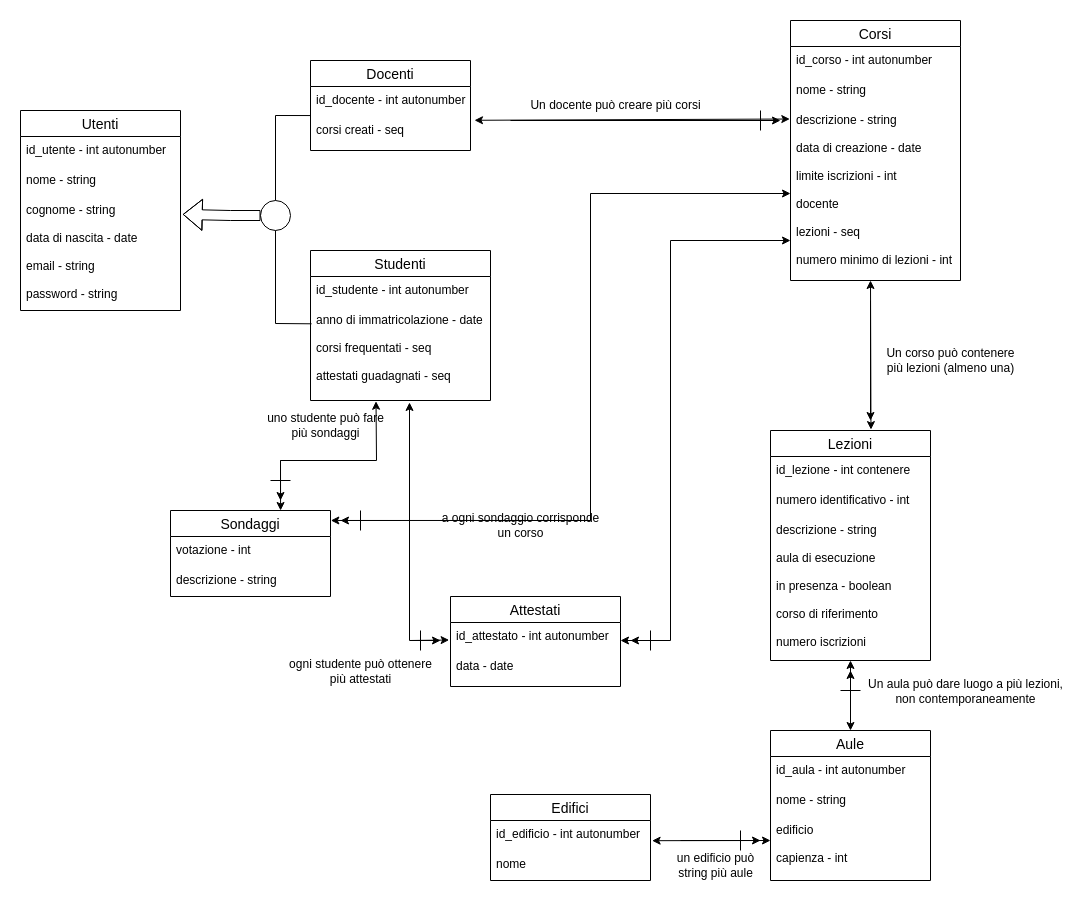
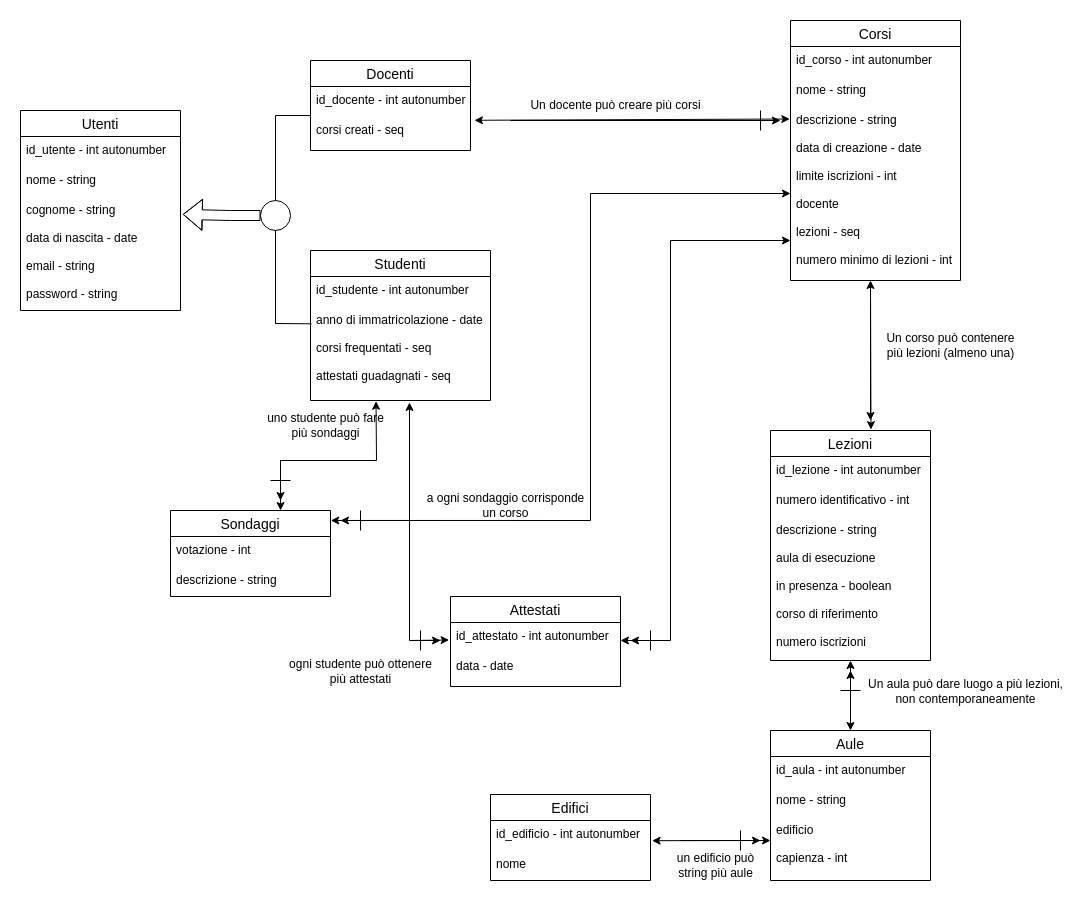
  <mxCell id="0" />
  <mxCell id="1" parent="0" />
  <mxCell id="2" value="Docenti" style="swimlane;fontStyle=0;childLayout=stackLayout;horizontal=1;startSize=26;horizontalStack=0;resizeParent=1;resizeParentMax=0;resizeLast=0;collapsible=1;marginBottom=0;align=center;fontSize=14;" vertex="1" parent="1"><mxGeometry x="310" y="60" width="160" height="90" as="geometry" /></mxCell>
  <mxCell id="3" value="id_docente - int autonumber&#10;" style="text;strokeColor=none;fillColor=none;spacingLeft=4;spacingRight=4;overflow=hidden;rotatable=0;points=[[0,0.5],[1,0.5]];portConstraint=eastwest;fontSize=12;" vertex="1" parent="2"><mxGeometry y="26" width="160" height="30" as="geometry" /></mxCell>
  <mxCell id="4" value="corsi creati - seq&#10;&#10;" style="text;strokeColor=none;fillColor=none;spacingLeft=4;spacingRight=4;overflow=hidden;rotatable=0;points=[[0,0.5],[1,0.5]];portConstraint=eastwest;fontSize=12;" vertex="1" parent="2"><mxGeometry y="56" width="160" height="34" as="geometry" /></mxCell>
  <mxCell id="5" value="Studenti" style="swimlane;fontStyle=0;childLayout=stackLayout;horizontal=1;startSize=26;horizontalStack=0;resizeParent=1;resizeParentMax=0;resizeLast=0;collapsible=1;marginBottom=0;align=center;fontSize=14;" vertex="1" parent="1"><mxGeometry x="310" y="250" width="180" height="150" as="geometry" /></mxCell>
  <mxCell id="6" value="id_studente - int autonumber" style="text;strokeColor=none;fillColor=none;spacingLeft=4;spacingRight=4;overflow=hidden;rotatable=0;points=[[0,0.5],[1,0.5]];portConstraint=eastwest;fontSize=12;" vertex="1" parent="5"><mxGeometry y="26" width="180" height="30" as="geometry" /></mxCell>
  <mxCell id="7" value="anno di immatricolazione - date&#10;&#10;corsi frequentati - seq&#10;&#10;attestati guadagnati - seq" style="text;strokeColor=none;fillColor=none;spacingLeft=4;spacingRight=4;overflow=hidden;rotatable=0;points=[[0,0.5],[1,0.5]];portConstraint=eastwest;fontSize=12;" vertex="1" parent="5"><mxGeometry y="56" width="180" height="94" as="geometry" /></mxCell>
  <mxCell id="8" value="Corsi" style="swimlane;fontStyle=0;childLayout=stackLayout;horizontal=1;startSize=26;horizontalStack=0;resizeParent=1;resizeParentMax=0;resizeLast=0;collapsible=1;marginBottom=0;align=center;fontSize=14;" vertex="1" parent="1"><mxGeometry x="790" y="20" width="170" height="260" as="geometry" /></mxCell>
  <mxCell id="9" value="id_corso - int autonumber" style="text;strokeColor=none;fillColor=none;spacingLeft=4;spacingRight=4;overflow=hidden;rotatable=0;points=[[0,0.5],[1,0.5]];portConstraint=eastwest;fontSize=12;" vertex="1" parent="8"><mxGeometry y="26" width="170" height="30" as="geometry" /></mxCell>
  <mxCell id="10" value="nome - string" style="text;strokeColor=none;fillColor=none;spacingLeft=4;spacingRight=4;overflow=hidden;rotatable=0;points=[[0,0.5],[1,0.5]];portConstraint=eastwest;fontSize=12;" vertex="1" parent="8"><mxGeometry y="56" width="170" height="30" as="geometry" /></mxCell>
  <mxCell id="11" value="descrizione - string&#10;&#10;data di creazione - date&#10;&#10;limite iscrizioni - int&#10;&#10;docente&#10;&#10;lezioni - seq&#10;&#10;numero minimo di lezioni - int" style="text;strokeColor=none;fillColor=none;spacingLeft=4;spacingRight=4;overflow=hidden;rotatable=0;points=[[0,0.5],[1,0.5]];portConstraint=eastwest;fontSize=12;" vertex="1" parent="8"><mxGeometry y="86" width="170" height="174" as="geometry" /></mxCell>
  <mxCell id="12" value="Lezioni" style="swimlane;fontStyle=0;childLayout=stackLayout;horizontal=1;startSize=26;horizontalStack=0;resizeParent=1;resizeParentMax=0;resizeLast=0;collapsible=1;marginBottom=0;align=center;fontSize=14;" vertex="1" parent="1"><mxGeometry x="770" y="430" width="160" height="230" as="geometry" /></mxCell>
- <mxCell id="13" value="id_lezione - int contenere" style="text;strokeColor=none;fillColor=none;spacingLeft=4;spacingRight=4;overflow=hidden;rotatable=0;points=[[0,0.5],[1,0.5]];portConstraint=eastwest;fontSize=12;" vertex="1" parent="12"><mxGeometry y="26" width="160" height="30" as="geometry" /></mxCell>
+ <mxCell id="13" value="id_lezione - int autonumber" style="text;strokeColor=none;fillColor=none;spacingLeft=4;spacingRight=4;overflow=hidden;rotatable=0;points=[[0,0.5],[1,0.5]];portConstraint=eastwest;fontSize=12;" vertex="1" parent="12"><mxGeometry y="26" width="160" height="30" as="geometry" /></mxCell>
  <mxCell id="14" value="numero identificativo - int" style="text;strokeColor=none;fillColor=none;spacingLeft=4;spacingRight=4;overflow=hidden;rotatable=0;points=[[0,0.5],[1,0.5]];portConstraint=eastwest;fontSize=12;" vertex="1" parent="12"><mxGeometry y="56" width="160" height="30" as="geometry" /></mxCell>
  <mxCell id="15" value="descrizione - string&#10;&#10;aula di esecuzione&#10;&#10;in presenza - boolean&#10;&#10;corso di riferimento&#10;&#10;numero iscrizioni" style="text;strokeColor=none;fillColor=none;spacingLeft=4;spacingRight=4;overflow=hidden;rotatable=0;points=[[0,0.5],[1,0.5]];portConstraint=eastwest;fontSize=12;" vertex="1" parent="12"><mxGeometry y="86" width="160" height="144" as="geometry" /></mxCell>
  <mxCell id="16" value="Aule" style="swimlane;fontStyle=0;childLayout=stackLayout;horizontal=1;startSize=26;horizontalStack=0;resizeParent=1;resizeParentMax=0;resizeLast=0;collapsible=1;marginBottom=0;align=center;fontSize=14;" vertex="1" parent="1"><mxGeometry x="770" y="730" width="160" height="150" as="geometry" /></mxCell>
  <mxCell id="17" value="id_aula - int autonumber" style="text;strokeColor=none;fillColor=none;spacingLeft=4;spacingRight=4;overflow=hidden;rotatable=0;points=[[0,0.5],[1,0.5]];portConstraint=eastwest;fontSize=12;" vertex="1" parent="16"><mxGeometry y="26" width="160" height="30" as="geometry" /></mxCell>
  <mxCell id="18" value="nome - string" style="text;strokeColor=none;fillColor=none;spacingLeft=4;spacingRight=4;overflow=hidden;rotatable=0;points=[[0,0.5],[1,0.5]];portConstraint=eastwest;fontSize=12;" vertex="1" parent="16"><mxGeometry y="56" width="160" height="30" as="geometry" /></mxCell>
  <mxCell id="19" value="edificio&#10;&#10;capienza - int" style="text;strokeColor=none;fillColor=none;spacingLeft=4;spacingRight=4;overflow=hidden;rotatable=0;points=[[0,0.5],[1,0.5]];portConstraint=eastwest;fontSize=12;" vertex="1" parent="16"><mxGeometry y="86" width="160" height="64" as="geometry" /></mxCell>
  <mxCell id="20" value="Utenti" style="swimlane;fontStyle=0;childLayout=stackLayout;horizontal=1;startSize=26;horizontalStack=0;resizeParent=1;resizeParentMax=0;resizeLast=0;collapsible=1;marginBottom=0;align=center;fontSize=14;" vertex="1" parent="1"><mxGeometry x="20" y="110" width="160" height="200" as="geometry" /></mxCell>
  <mxCell id="21" value="id_utente - int autonumber" style="text;strokeColor=none;fillColor=none;spacingLeft=4;spacingRight=4;overflow=hidden;rotatable=0;points=[[0,0.5],[1,0.5]];portConstraint=eastwest;fontSize=12;" vertex="1" parent="20"><mxGeometry y="26" width="160" height="30" as="geometry" /></mxCell>
  <mxCell id="22" value="nome - string" style="text;strokeColor=none;fillColor=none;spacingLeft=4;spacingRight=4;overflow=hidden;rotatable=0;points=[[0,0.5],[1,0.5]];portConstraint=eastwest;fontSize=12;" vertex="1" parent="20"><mxGeometry y="56" width="160" height="30" as="geometry" /></mxCell>
  <mxCell id="23" value="cognome - string&#10;&#10;data di nascita - date&#10;&#10;email - string&#10;&#10;password - string" style="text;strokeColor=none;fillColor=none;spacingLeft=4;spacingRight=4;overflow=hidden;rotatable=0;points=[[0,0.5],[1,0.5]];portConstraint=eastwest;fontSize=12;" vertex="1" parent="20"><mxGeometry y="86" width="160" height="114" as="geometry" /></mxCell>
  <mxCell id="24" value="" style="ellipse;whiteSpace=wrap;html=1;aspect=fixed;" vertex="1" parent="1"><mxGeometry x="260" y="200" width="30" height="30" as="geometry" /></mxCell>
  <mxCell id="25" value="" style="endArrow=none;html=1;rounded=0;exitX=0.5;exitY=0;exitDx=0;exitDy=0;entryX=0;entryY=-0.028;entryDx=0;entryDy=0;entryPerimeter=0;" edge="1" parent="1" source="24" target="4"><mxGeometry width="50" height="50" relative="1" as="geometry"><mxPoint x="500" y="340" as="sourcePoint" /><mxPoint x="570" y="130" as="targetPoint" /><Array as="points"><mxPoint x="275" y="115" /></Array></mxGeometry></mxCell>
  <mxCell id="26" value="" style="endArrow=none;html=1;rounded=0;exitX=0.5;exitY=1;exitDx=0;exitDy=0;entryX=0.006;entryY=0.184;entryDx=0;entryDy=0;entryPerimeter=0;" edge="1" parent="1" source="24" target="7"><mxGeometry width="50" height="50" relative="1" as="geometry"><mxPoint x="280" y="210" as="sourcePoint" /><mxPoint x="320" y="125.048" as="targetPoint" /><Array as="points"><mxPoint x="275" y="323" /></Array></mxGeometry></mxCell>
  <mxCell id="27" value="" style="shape=flexArrow;endArrow=classic;html=1;rounded=0;entryX=1.014;entryY=0.157;entryDx=0;entryDy=0;entryPerimeter=0;exitX=0;exitY=0.5;exitDx=0;exitDy=0;" edge="1" parent="1" source="24" target="23"><mxGeometry width="50" height="50" relative="1" as="geometry"><mxPoint x="500" y="350" as="sourcePoint" /><mxPoint x="550" y="300" as="targetPoint" /><Array as="points"><mxPoint x="230" y="215" /></Array></mxGeometry></mxCell>
  <mxCell id="28" value="" style="endArrow=classic;startArrow=classic;html=1;rounded=0;entryX=-0.004;entryY=0.072;entryDx=0;entryDy=0;entryPerimeter=0;exitX=1.025;exitY=0.111;exitDx=0;exitDy=0;exitPerimeter=0;" edge="1" parent="1" source="4" target="11"><mxGeometry width="50" height="50" relative="1" as="geometry"><mxPoint x="500" y="320" as="sourcePoint" /><mxPoint x="550" y="270" as="targetPoint" /></mxGeometry></mxCell>
  <mxCell id="29" value="" style="endArrow=classic;html=1;rounded=0;" edge="1" parent="1"><mxGeometry width="50" height="50" relative="1" as="geometry"><mxPoint x="510" y="120" as="sourcePoint" /><mxPoint x="780" y="120" as="targetPoint" /></mxGeometry></mxCell>
  <mxCell id="30" value="Un docente può creare più corsi" style="text;html=1;align=center;verticalAlign=middle;resizable=0;points=[];autosize=1;strokeColor=none;fillColor=none;" vertex="1" parent="1"><mxGeometry x="520" y="95" width="190" height="20" as="geometry" /></mxCell>
  <mxCell id="31" value="" style="endArrow=classic;startArrow=classic;html=1;rounded=0;exitX=0.628;exitY=-0.004;exitDx=0;exitDy=0;exitPerimeter=0;" edge="1" parent="1" source="12"><mxGeometry width="50" height="50" relative="1" as="geometry"><mxPoint x="500" y="350" as="sourcePoint" /><mxPoint x="870" y="280" as="targetPoint" /></mxGeometry></mxCell>
  <mxCell id="32" value="" style="endArrow=classic;html=1;rounded=0;" edge="1" parent="1"><mxGeometry width="50" height="50" relative="1" as="geometry"><mxPoint x="870" y="300" as="sourcePoint" /><mxPoint x="870" y="420" as="targetPoint" /></mxGeometry></mxCell>
- <mxCell id="33" value="Un corso può contenere &lt;br&gt;più lezioni (almeno una)" style="text;html=1;align=center;verticalAlign=middle;resizable=0;points=[];autosize=1;strokeColor=none;fillColor=none;" vertex="1" parent="1"><mxGeometry x="880" y="345" width="140" height="30" as="geometry" /></mxCell>
+ <mxCell id="33" value="Un corso può contenere &lt;br&gt;più lezioni (almeno una)" style="text;html=1;align=center;verticalAlign=middle;resizable=0;points=[];autosize=1;strokeColor=none;fillColor=none;" vertex="1" parent="1"><mxGeometry x="880" y="330" width="140" height="30" as="geometry" /></mxCell>
  <mxCell id="34" value="" style="endArrow=none;html=1;rounded=0;" edge="1" parent="1"><mxGeometry width="50" height="50" relative="1" as="geometry"><mxPoint x="760" y="130" as="sourcePoint" /><mxPoint x="760" y="110" as="targetPoint" /></mxGeometry></mxCell>
  <mxCell id="35" value="Sondaggi" style="swimlane;fontStyle=0;childLayout=stackLayout;horizontal=1;startSize=26;horizontalStack=0;resizeParent=1;resizeParentMax=0;resizeLast=0;collapsible=1;marginBottom=0;align=center;fontSize=14;" vertex="1" parent="1"><mxGeometry x="170" y="510" width="160" height="86" as="geometry" /></mxCell>
  <mxCell id="36" value="votazione - int" style="text;strokeColor=none;fillColor=none;spacingLeft=4;spacingRight=4;overflow=hidden;rotatable=0;points=[[0,0.5],[1,0.5]];portConstraint=eastwest;fontSize=12;" vertex="1" parent="35"><mxGeometry y="26" width="160" height="30" as="geometry" /></mxCell>
  <mxCell id="37" value="descrizione - string" style="text;strokeColor=none;fillColor=none;spacingLeft=4;spacingRight=4;overflow=hidden;rotatable=0;points=[[0,0.5],[1,0.5]];portConstraint=eastwest;fontSize=12;" vertex="1" parent="35"><mxGeometry y="56" width="160" height="30" as="geometry" /></mxCell>
  <mxCell id="38" value="Attestati" style="swimlane;fontStyle=0;childLayout=stackLayout;horizontal=1;startSize=26;horizontalStack=0;resizeParent=1;resizeParentMax=0;resizeLast=0;collapsible=1;marginBottom=0;align=center;fontSize=14;" vertex="1" parent="1"><mxGeometry x="450" y="596" width="170" height="90" as="geometry" /></mxCell>
  <mxCell id="39" value="id_attestato - int autonumber" style="text;strokeColor=none;fillColor=none;spacingLeft=4;spacingRight=4;overflow=hidden;rotatable=0;points=[[0,0.5],[1,0.5]];portConstraint=eastwest;fontSize=12;" vertex="1" parent="38"><mxGeometry y="26" width="170" height="30" as="geometry" /></mxCell>
  <mxCell id="40" value="data - date" style="text;strokeColor=none;fillColor=none;spacingLeft=4;spacingRight=4;overflow=hidden;rotatable=0;points=[[0,0.5],[1,0.5]];portConstraint=eastwest;fontSize=12;" vertex="1" parent="38"><mxGeometry y="56" width="170" height="34" as="geometry" /></mxCell>
  <mxCell id="41" value="Edifici" style="swimlane;fontStyle=0;childLayout=stackLayout;horizontal=1;startSize=26;horizontalStack=0;resizeParent=1;resizeParentMax=0;resizeLast=0;collapsible=1;marginBottom=0;align=center;fontSize=14;" vertex="1" parent="1"><mxGeometry x="490" y="794" width="160" height="86" as="geometry" /></mxCell>
  <mxCell id="42" value="id_edificio - int autonumber" style="text;strokeColor=none;fillColor=none;spacingLeft=4;spacingRight=4;overflow=hidden;rotatable=0;points=[[0,0.5],[1,0.5]];portConstraint=eastwest;fontSize=12;" vertex="1" parent="41"><mxGeometry y="26" width="160" height="30" as="geometry" /></mxCell>
  <mxCell id="43" value="nome" style="text;strokeColor=none;fillColor=none;spacingLeft=4;spacingRight=4;overflow=hidden;rotatable=0;points=[[0,0.5],[1,0.5]];portConstraint=eastwest;fontSize=12;" vertex="1" parent="41"><mxGeometry y="56" width="160" height="30" as="geometry" /></mxCell>
  <mxCell id="44" value="" style="endArrow=classic;startArrow=classic;html=1;rounded=0;exitX=0.5;exitY=0;exitDx=0;exitDy=0;" edge="1" parent="1" source="16"><mxGeometry width="50" height="50" relative="1" as="geometry"><mxPoint x="510" y="680" as="sourcePoint" /><mxPoint x="850" y="660" as="targetPoint" /></mxGeometry></mxCell>
  <mxCell id="45" value="" style="endArrow=classic;html=1;rounded=0;" edge="1" parent="1"><mxGeometry width="50" height="50" relative="1" as="geometry"><mxPoint x="850" y="710" as="sourcePoint" /><mxPoint x="850" y="670" as="targetPoint" /></mxGeometry></mxCell>
  <mxCell id="46" value="" style="endArrow=none;html=1;rounded=0;" edge="1" parent="1"><mxGeometry width="50" height="50" relative="1" as="geometry"><mxPoint x="840" y="690" as="sourcePoint" /><mxPoint x="860" y="690" as="targetPoint" /></mxGeometry></mxCell>
  <mxCell id="47" value="Un aula può dare luogo a più lezioni, &lt;br&gt;non contemporaneamente" style="text;html=1;align=center;verticalAlign=middle;resizable=0;points=[];autosize=1;strokeColor=none;fillColor=none;" vertex="1" parent="1"><mxGeometry x="860" y="676" width="210" height="30" as="geometry" /></mxCell>
  <mxCell id="48" value="" style="endArrow=classic;startArrow=classic;html=1;rounded=0;exitX=1.01;exitY=0.673;exitDx=0;exitDy=0;exitPerimeter=0;" edge="1" parent="1" source="42"><mxGeometry width="50" height="50" relative="1" as="geometry"><mxPoint x="650" y="842" as="sourcePoint" /><mxPoint x="770" y="840" as="targetPoint" /></mxGeometry></mxCell>
  <mxCell id="49" value="" style="endArrow=classic;html=1;rounded=0;" edge="1" parent="1"><mxGeometry width="50" height="50" relative="1" as="geometry"><mxPoint x="680" y="840" as="sourcePoint" /><mxPoint x="760" y="840" as="targetPoint" /></mxGeometry></mxCell>
  <mxCell id="50" value="" style="endArrow=none;html=1;rounded=0;" edge="1" parent="1"><mxGeometry width="50" height="50" relative="1" as="geometry"><mxPoint x="740" y="850" as="sourcePoint" /><mxPoint x="740" y="830" as="targetPoint" /></mxGeometry></mxCell>
  <mxCell id="51" value="un edificio può &lt;br&gt;string più aule" style="text;html=1;align=center;verticalAlign=middle;resizable=0;points=[];autosize=1;strokeColor=none;fillColor=none;" vertex="1" parent="1"><mxGeometry x="660" y="850" width="110" height="30" as="geometry" /></mxCell>
  <mxCell id="52" value="" style="endArrow=classic;startArrow=classic;html=1;rounded=0;entryX=0.364;entryY=1.008;entryDx=0;entryDy=0;entryPerimeter=0;exitX=0.688;exitY=0;exitDx=0;exitDy=0;exitPerimeter=0;" edge="1" parent="1" source="35" target="7"><mxGeometry width="50" height="50" relative="1" as="geometry"><mxPoint x="360" y="500" as="sourcePoint" /><mxPoint x="410" y="450" as="targetPoint" /><Array as="points"><mxPoint x="280" y="460" /><mxPoint x="376" y="460" /></Array></mxGeometry></mxCell>
  <mxCell id="53" value="" style="endArrow=classic;html=1;rounded=0;" edge="1" parent="1"><mxGeometry width="50" height="50" relative="1" as="geometry"><mxPoint x="280" y="460" as="sourcePoint" /><mxPoint x="280" y="500" as="targetPoint" /></mxGeometry></mxCell>
  <mxCell id="54" value="" style="endArrow=none;html=1;rounded=0;" edge="1" parent="1"><mxGeometry width="50" height="50" relative="1" as="geometry"><mxPoint x="270" y="480" as="sourcePoint" /><mxPoint x="290" y="480" as="targetPoint" /></mxGeometry></mxCell>
  <mxCell id="55" value="uno studente può fare&lt;br&gt;più sondaggi" style="text;html=1;align=center;verticalAlign=middle;resizable=0;points=[];autosize=1;strokeColor=none;fillColor=none;" vertex="1" parent="1"><mxGeometry x="260" y="410" width="130" height="30" as="geometry" /></mxCell>
  <mxCell id="56" value="" style="endArrow=classic;startArrow=classic;html=1;rounded=0;exitX=1.002;exitY=0.116;exitDx=0;exitDy=0;entryX=0;entryY=0.5;entryDx=0;entryDy=0;exitPerimeter=0;" edge="1" parent="1" source="35" target="11"><mxGeometry width="50" height="50" relative="1" as="geometry"><mxPoint x="480" y="590" as="sourcePoint" /><mxPoint x="530" y="540" as="targetPoint" /><Array as="points"><mxPoint x="590" y="520" /><mxPoint x="590" y="193" /></Array></mxGeometry></mxCell>
- <mxCell id="57" value="a ogni sondaggio corrisponde &lt;br&gt;un corso" style="text;html=1;align=center;verticalAlign=middle;resizable=0;points=[];autosize=1;strokeColor=none;fillColor=none;" vertex="1" parent="1"><mxGeometry x="435" y="510" width="170" height="30" as="geometry" /></mxCell>
+ <mxCell id="57" value="a ogni sondaggio corrisponde &lt;br&gt;un corso" style="text;html=1;align=center;verticalAlign=middle;resizable=0;points=[];autosize=1;strokeColor=none;fillColor=none;" vertex="1" parent="1"><mxGeometry x="420" y="490" width="170" height="30" as="geometry" /></mxCell>
  <mxCell id="58" value="" style="endArrow=none;html=1;rounded=0;" edge="1" parent="1"><mxGeometry width="50" height="50" relative="1" as="geometry"><mxPoint x="360" y="530" as="sourcePoint" /><mxPoint x="360" y="510" as="targetPoint" /><Array as="points"><mxPoint x="360" y="510" /></Array></mxGeometry></mxCell>
  <mxCell id="59" value="" style="endArrow=classic;html=1;rounded=0;" edge="1" parent="1"><mxGeometry width="50" height="50" relative="1" as="geometry"><mxPoint x="400" y="520" as="sourcePoint" /><mxPoint x="340" y="520" as="targetPoint" /></mxGeometry></mxCell>
  <mxCell id="60" value="" style="endArrow=classic;startArrow=classic;html=1;rounded=0;entryX=0.55;entryY=1.021;entryDx=0;entryDy=0;entryPerimeter=0;exitX=-0.008;exitY=0.584;exitDx=0;exitDy=0;exitPerimeter=0;" edge="1" parent="1" source="39" target="7"><mxGeometry width="50" height="50" relative="1" as="geometry"><mxPoint x="540" y="540" as="sourcePoint" /><mxPoint x="590" y="490" as="targetPoint" /><Array as="points"><mxPoint x="409" y="640" /></Array></mxGeometry></mxCell>
  <mxCell id="61" value="" style="endArrow=classic;html=1;rounded=0;" edge="1" parent="1"><mxGeometry width="50" height="50" relative="1" as="geometry"><mxPoint x="410" y="640" as="sourcePoint" /><mxPoint x="440" y="640" as="targetPoint" /></mxGeometry></mxCell>
  <mxCell id="62" value="" style="endArrow=none;html=1;rounded=0;" edge="1" parent="1"><mxGeometry width="50" height="50" relative="1" as="geometry"><mxPoint x="420" y="650" as="sourcePoint" /><mxPoint x="420" y="630" as="targetPoint" /></mxGeometry></mxCell>
  <mxCell id="63" value="ogni studente può ottenere&lt;br&gt;più attestati&lt;br&gt;" style="text;html=1;align=center;verticalAlign=middle;resizable=0;points=[];autosize=1;strokeColor=none;fillColor=none;" vertex="1" parent="1"><mxGeometry x="280" y="656" width="160" height="30" as="geometry" /></mxCell>
  <mxCell id="64" value="" style="endArrow=classic;startArrow=classic;html=1;rounded=0;" edge="1" parent="1"><mxGeometry width="50" height="50" relative="1" as="geometry"><mxPoint x="620" y="640" as="sourcePoint" /><mxPoint x="790" y="240" as="targetPoint" /><Array as="points"><mxPoint x="670" y="640" /><mxPoint x="670" y="240" /></Array></mxGeometry></mxCell>
  <mxCell id="65" value="" style="endArrow=classic;html=1;rounded=0;" edge="1" parent="1"><mxGeometry width="50" height="50" relative="1" as="geometry"><mxPoint x="660" y="640" as="sourcePoint" /><mxPoint x="630" y="640" as="targetPoint" /></mxGeometry></mxCell>
  <mxCell id="66" value="" style="endArrow=none;html=1;rounded=0;" edge="1" parent="1"><mxGeometry width="50" height="50" relative="1" as="geometry"><mxPoint x="650" y="650" as="sourcePoint" /><mxPoint x="650" y="630" as="targetPoint" /></mxGeometry></mxCell>
